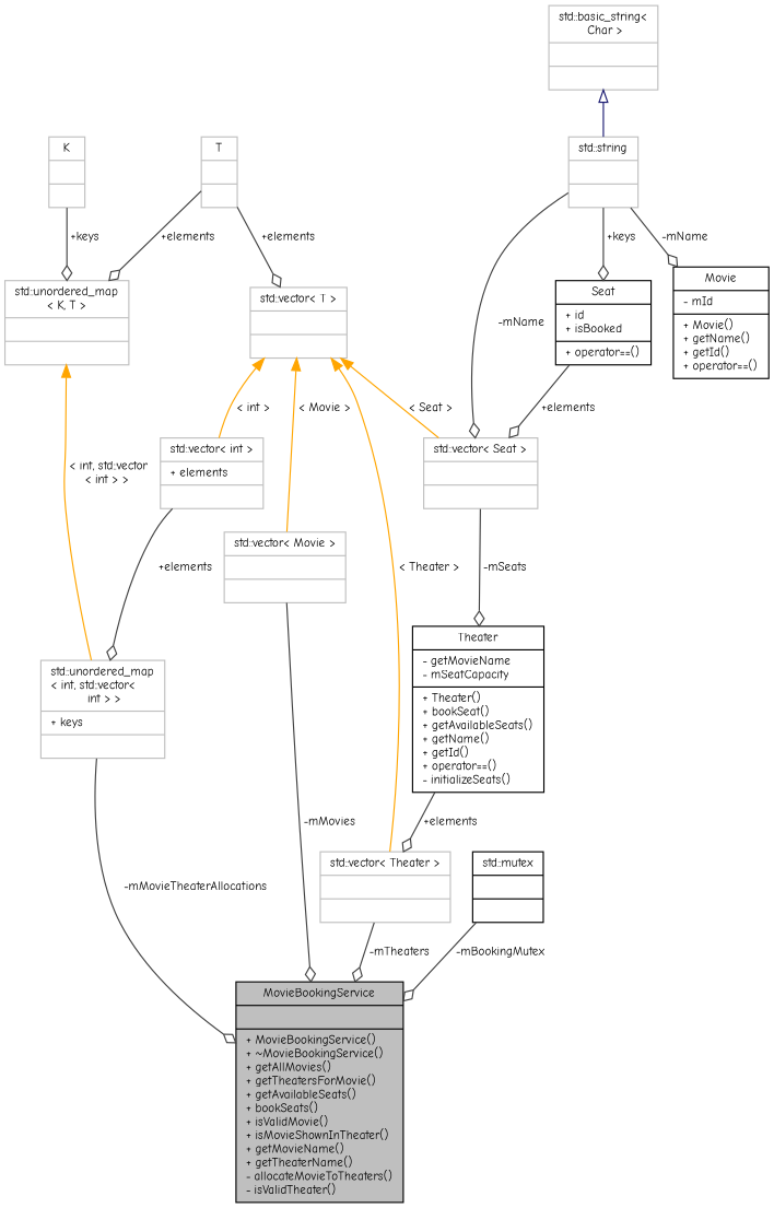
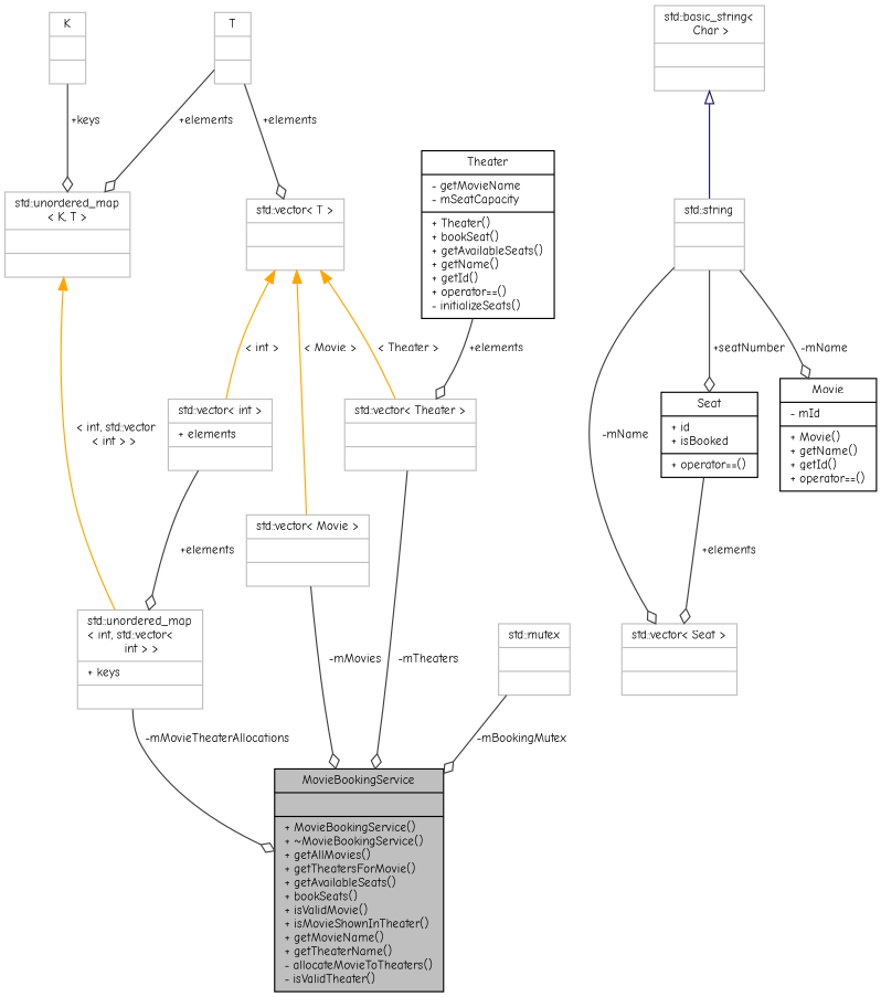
  digraph {
    fontname="Comic Neue"
    node [color=grey75 fillcolor=white fontname="Comic Neue" fontsize=10 shape=record style=filled]
    edge [arrowhead=odiamond color=grey25 fontname="Comic Neue" fontsize=10 labelfontname=Helvetica labelfontsize=10 style=solid]
    n1 [color=black fillcolor=grey75 fontcolor=black height=0.2 label="{MovieBookingService\n||+ MovieBookingService()\l+ ~MovieBookingService()\l+ getAllMovies()\l+ getTheatersForMovie()\l+ getAvailableSeats()\l+ bookSeats()\l+ isValidMovie()\l+ isMovieShownInTheater()\l+ getMovieName()\l+ getTheaterName()\l- allocateMovieToTheaters()\l- isValidTheater()\l}" width=0.4]
    n2 [height=0.2 label="{std::unordered_map\l\< int, std::vector\<\l int \> \>\n|+ keys\l|}" width=0.4]
    n3 [height=0.2 label="{std::vector\< int \>\n|+ elements\l|}" width=0.4]
    n4 [height=0.2 label="{std::vector\< T \>\n||}" width=0.4]
    n5 [height=0.2 label="{std::vector\< Theater \>\n||}" width=0.4]
    n6 [height=0.2 label="{std::vector\< Seat \>\n||}" width=0.4]
    n7 [height=0.2 label="{std::vector\< Movie \>\n||}" width=0.4]
    n8 [color=black height=0.2 label="{Theater\n|- getMovieName\l- mSeatCapacity\l|+ Theater()\l+ bookSeat()\l+ getAvailableSeats()\l+ getName()\l+ getId()\l+ operator==()\l- initializeSeats()\l}" width=0.4]
    n9 [height=0.2 label="{T\n||}" width=0.4]
    n10 [height=0.2 label="{std::unordered_map\l\< K, T \>\n||}" width=0.4]
    n11 [height=0.2 label="{K\n||}" width=0.4]
    n12 [height=0.2 label="{std::string\n||}" width=0.4]
    n13 [color=black height=0.2 label="{Seat\n|+ id\l+ isBooked\l|+ operator==()\l}" width=0.4]
    n14 [color=black height=0.2 label="{Movie\n|- mId\l|+ Movie()\l+ getName()\l+ getId()\l+ operator==()\l}" width=0.4]
    n15 [height=0.2 label="{std::basic_string\<\l Char \>\n||}" width=0.4]
-   n16 [color=black height=0.2 label="{std::mutex\n||}" width=0.4]
+   n16 [height=0.2 label="{std::mutex\n||}" width=0.4]
    n2 -> n1 [label=" -mMovieTheaterAllocations"]
    n3 -> n2 [label=" +elements"]
    n4 -> n3 [color=orange dir=back label=" \< int \>" arrowhead=""]
    n4 -> n5 [color=orange dir=back label=" \< Theater \>" arrowhead=""]
-   n4 -> n6 [color=orange dir=back label=" \< Seat \>" arrowhead=""]
    n4 -> n7 [color=orange dir=back label=" \< Movie \>" arrowhead=""]
    n5 -> n1 [label=" -mTheaters"]
-   n6 -> n8 [label=" -mSeats"]
    n7 -> n1 [label=" -mMovies"]
    n8 -> n5 [label=" +elements"]
    n9 -> n4 [label=" +elements"]
    n9 -> n10 [label=" +elements"]
    n10 -> n2 [color=orange dir=back label=" \< int, std::vector\l\< int \> \>" arrowhead=""]
    n11 -> n10 [label=" +keys"]
    n12 -> n6 [label=" -mName"]
-   n12 -> n13 [label=" +keys"]
+   n12 -> n13 [label=" +seatNumber"]
    n12 -> n14 [label=" -mName"]
    n13 -> n6 [label=" +elements"]
    n15 -> n12 [arrowtail=onormal color=midnightblue dir=back arrowhead=""]
    n16 -> n1 [label=" -mBookingMutex"]
  }
